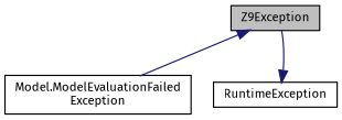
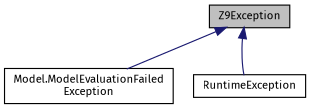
  digraph {
    fontname="Fira Sans"
    node [color=black fillcolor=white fontname="Fira Sans" fontsize=10 shape=record style=filled]
    edge [color=midnightblue dir=back fontname="Fira Sans" fontsize=10 labelfontname=Helvetica labelfontsize=10 style=solid]
    n1 [fillcolor=grey75 fontcolor=black height=0.2 label=Z9Exception width=0.4]
    n2 [height=0.2 label="Model.ModelEvaluationFailed\lException" width=0.4]
    n3 [height=0.2 label=RuntimeException width=0.4]
    n1 -> n2
-   n3 -> n1
+   n1 -> n3
  }
